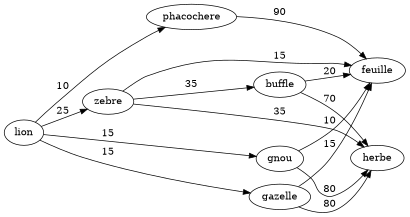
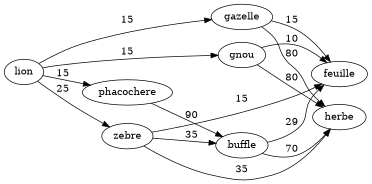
  digraph {
    rankdir=LR
    lion
    phacochere
    zebre
    gnou
    gazelle
    feuille
    buffle
    herbe
-   lion -> phacochere [label=10]
+   lion -> phacochere [label=15]
    lion -> zebre [label=25]
    lion -> gnou [label=15]
    lion -> gazelle [label=15]
-   phacochere -> feuille [label=90]
+   phacochere -> buffle [label=90]
    zebre -> feuille [label=15]
    zebre -> buffle [label=35]
    zebre -> herbe [label=35]
    gnou -> feuille [label=10]
    gnou -> herbe [label=80]
    gazelle -> feuille [label=15]
    gazelle -> herbe [label=80]
-   buffle -> feuille [label=20]
+   buffle -> feuille [label=29]
    buffle -> herbe [label=70]
  }
